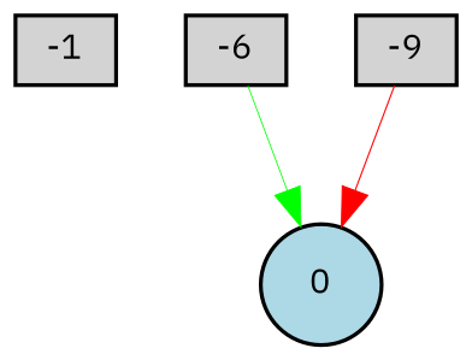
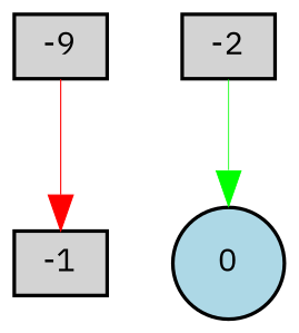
  digraph {
    fontname="IBM Plex Sans"
    node [fillcolor=lightgray fontname="IBM Plex Sans" fontsize=9 shape=box style=filled]
    edge [fontname="IBM Plex Sans" style=solid]
    -1 [height=0.2 width=0.2]
-   -2 [height=0.2 width=0.2 label=-6]
+   -2 [height=0.2 width=0.2]
    0 [fillcolor=lightblue height=0.2 shape=circle width=0.2]
    n4 [height=0.2 label=-9 width=0.2]
    -2 -> 0 [color=green penwidth=0.2456312848674312]
-   n4 -> 0 [color=red penwidth=0.3308505883990981]
+   n4 -> -1 [color=red penwidth=0.3308505883990981]
  }
